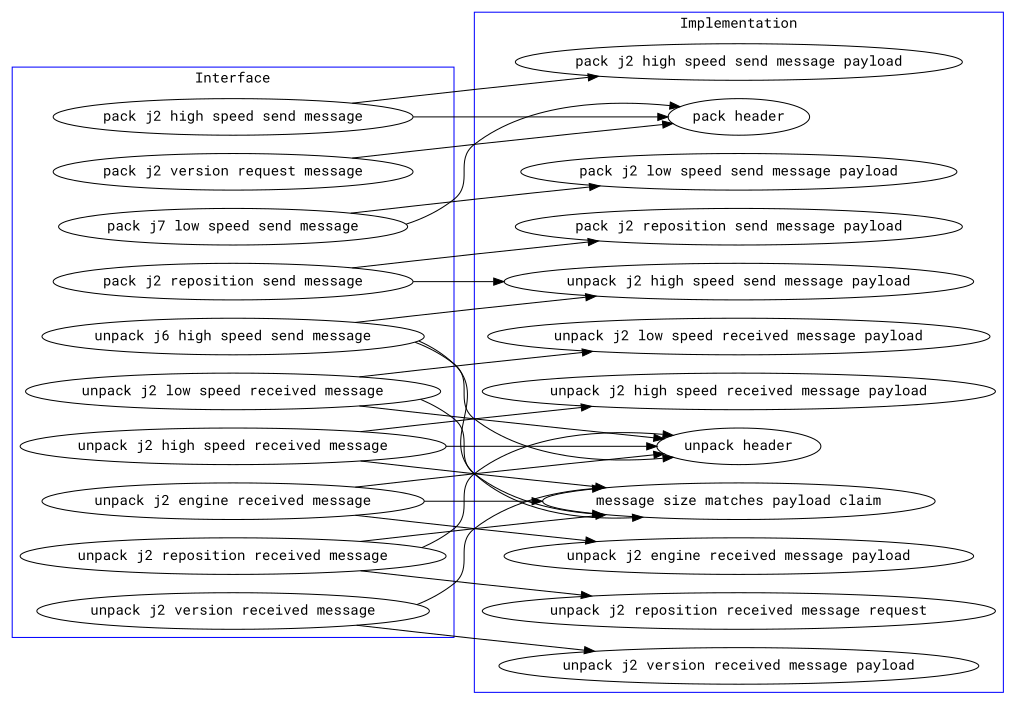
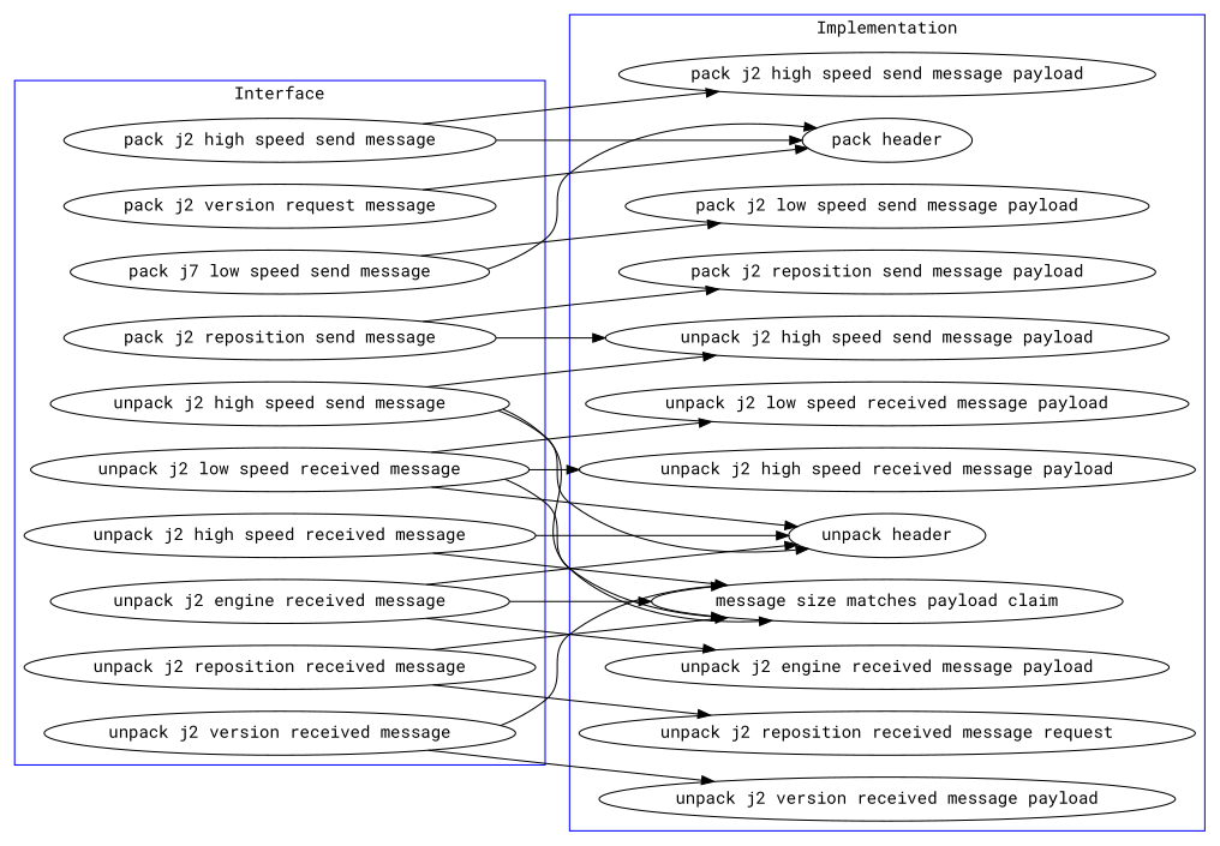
  digraph {
    fontname="Roboto Mono"
    rankdir=LR
    node [fontname="Roboto Mono"]
    edge [fontname="Roboto Mono"]
    "pack j2 high speed send message"
    n2 [label="pack j7 low speed send message"]
    "pack j2 reposition send message"
    "pack j2 version request message"
-   "unpack j2 high speed send message" [label="unpack j6 high speed send message"]
+   "unpack j2 high speed send message"
    "unpack j2 high speed received message"
    "unpack j2 low speed received message"
    "unpack j2 engine received message"
    "unpack j2 reposition received message"
    "unpack j2 version received message"
    n11 [label="message size matches payload claim"]
    "pack j2 high speed send message payload"
    "pack j2 low speed send message payload"
    "pack j2 reposition send message payload"
    "unpack j2 high speed send message payload"
    "unpack j2 high speed received message payload"
    "unpack j2 low speed received message payload"
    "unpack j2 engine received message payload"
    n19 [label="unpack j2 reposition received message request"]
    "unpack j2 version received message payload"
    "pack header"
    "unpack header"
    subgraph cluster_1 {
      color=blue
      label=Interface
      rank=1
      "pack j2 high speed send message"
      n2
      "pack j2 reposition send message"
      "pack j2 version request message"
      "unpack j2 high speed send message"
      "unpack j2 high speed received message"
      "unpack j2 low speed received message"
      "unpack j2 engine received message"
      "unpack j2 reposition received message"
      "unpack j2 version received message"
    }
    subgraph cluster_2 {
      color=blue
      label=Implementation
      rank=2
      n11
      "pack j2 high speed send message payload"
      "pack j2 low speed send message payload"
      "pack j2 reposition send message payload"
      "unpack j2 high speed send message payload"
      "unpack j2 high speed received message payload"
      "unpack j2 low speed received message payload"
      "unpack j2 engine received message payload"
      n19
      "unpack j2 version received message payload"
      "pack header"
      "unpack header"
    }
    "pack j2 high speed send message" -> "pack j2 high speed send message payload"
    "pack j2 high speed send message" -> "pack header"
    n2 -> "pack j2 low speed send message payload"
    n2 -> "pack header"
    "pack j2 reposition send message" -> "pack j2 reposition send message payload"
    "pack j2 reposition send message" -> "unpack j2 high speed send message payload"
    "pack j2 version request message" -> "pack header"
    "unpack j2 high speed send message" -> n11
    "unpack j2 high speed send message" -> "unpack j2 high speed send message payload"
    "unpack j2 high speed send message" -> "unpack header"
    "unpack j2 high speed received message" -> n11
-   "unpack j2 high speed received message" -> "unpack j2 high speed received message payload"
+   "unpack j2 low speed received message" -> "unpack j2 high speed received message payload"
    "unpack j2 high speed received message" -> "unpack header"
    "unpack j2 low speed received message" -> n11
    "unpack j2 low speed received message" -> "unpack j2 low speed received message payload"
    "unpack j2 low speed received message" -> "unpack header"
    "unpack j2 engine received message" -> n11
    "unpack j2 engine received message" -> "unpack j2 engine received message payload"
    "unpack j2 engine received message" -> "unpack header"
    "unpack j2 reposition received message" -> n11
    "unpack j2 reposition received message" -> n19
-   "unpack j2 reposition received message" -> "unpack header"
    "unpack j2 version received message" -> n11
    "unpack j2 version received message" -> "unpack j2 version received message payload"
  }
